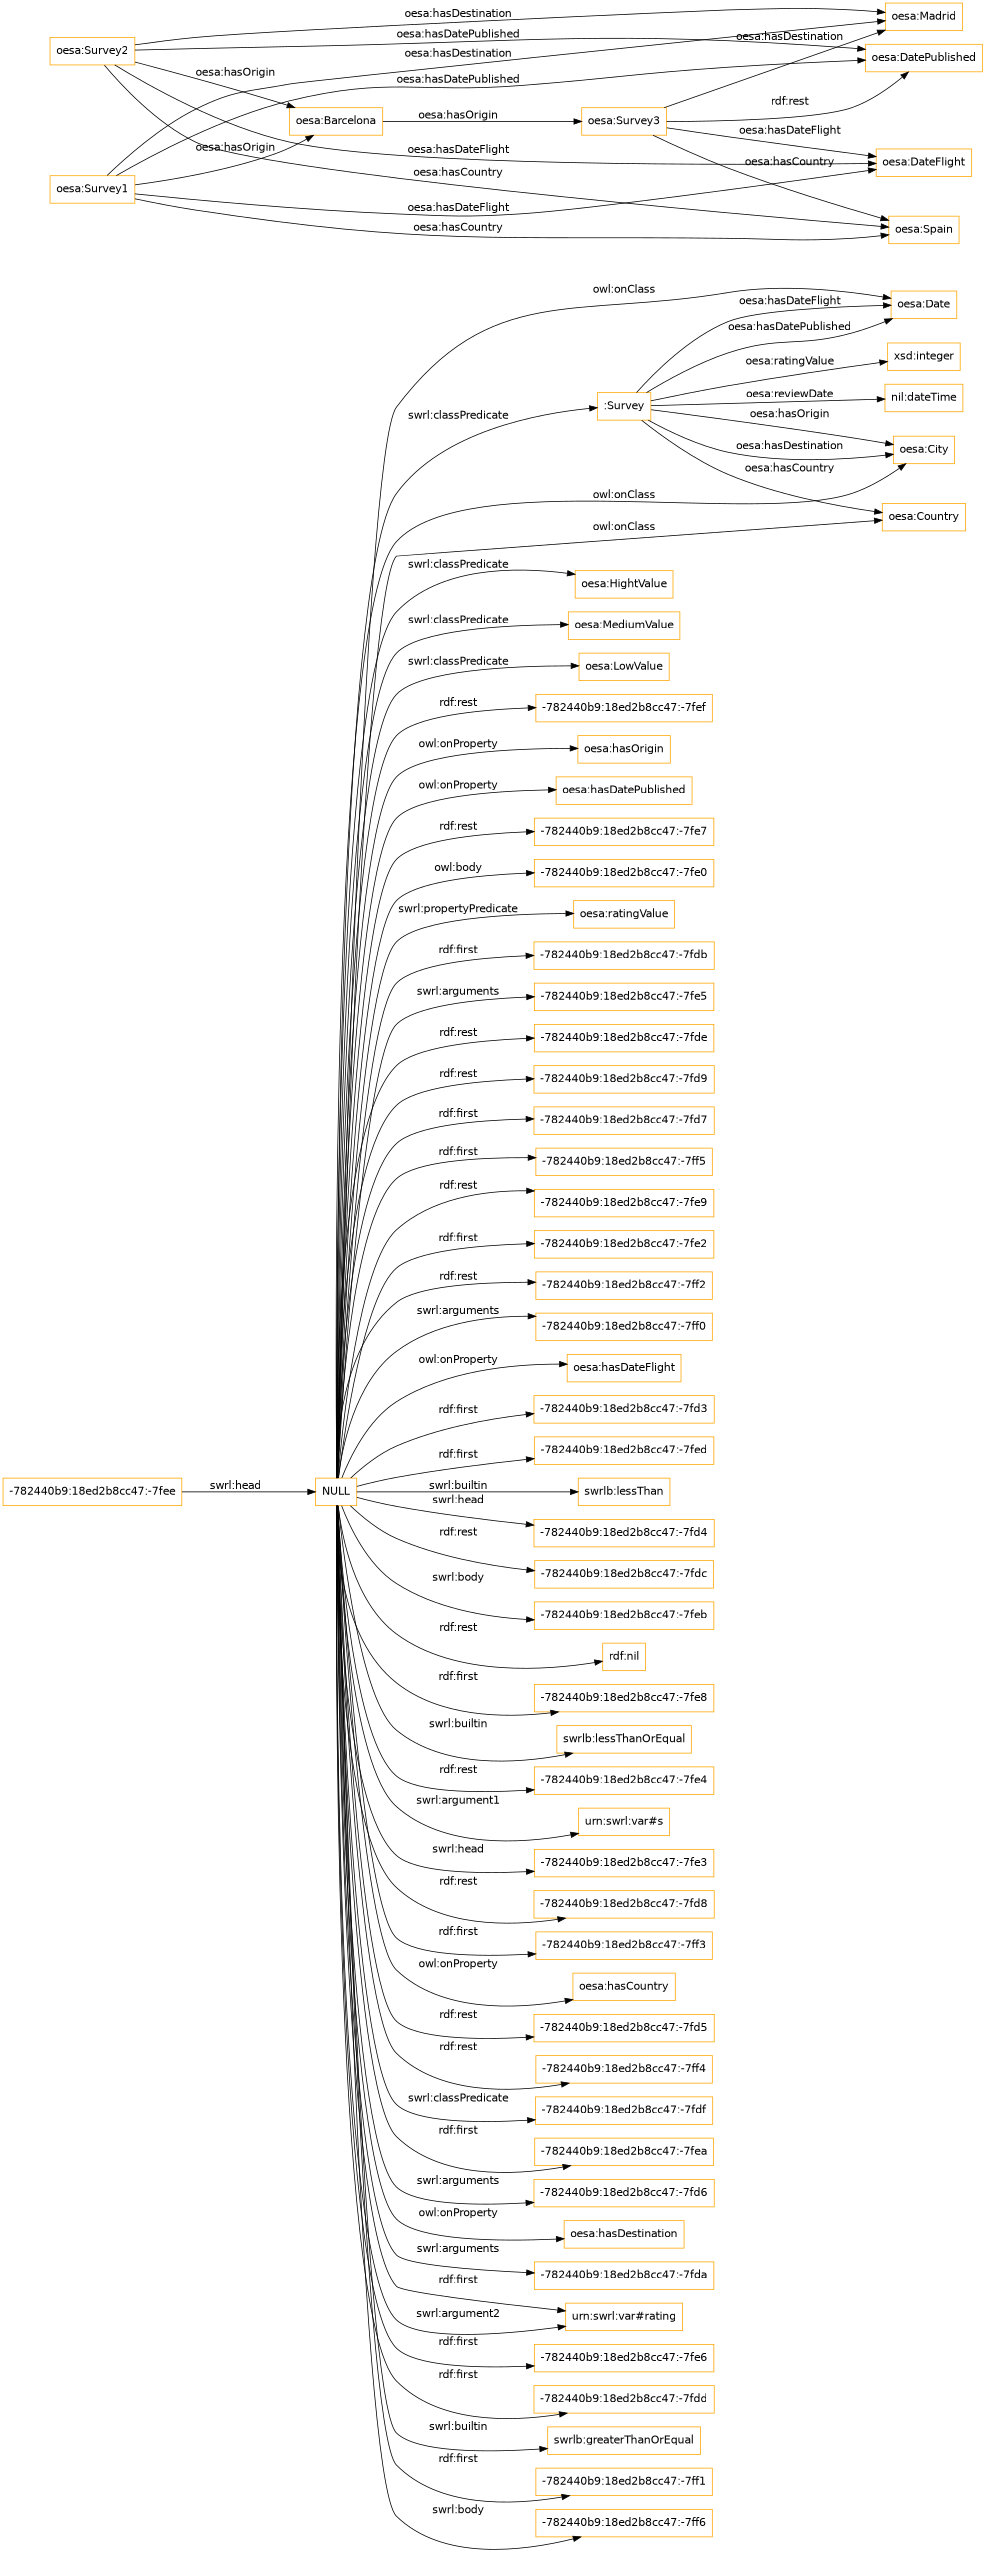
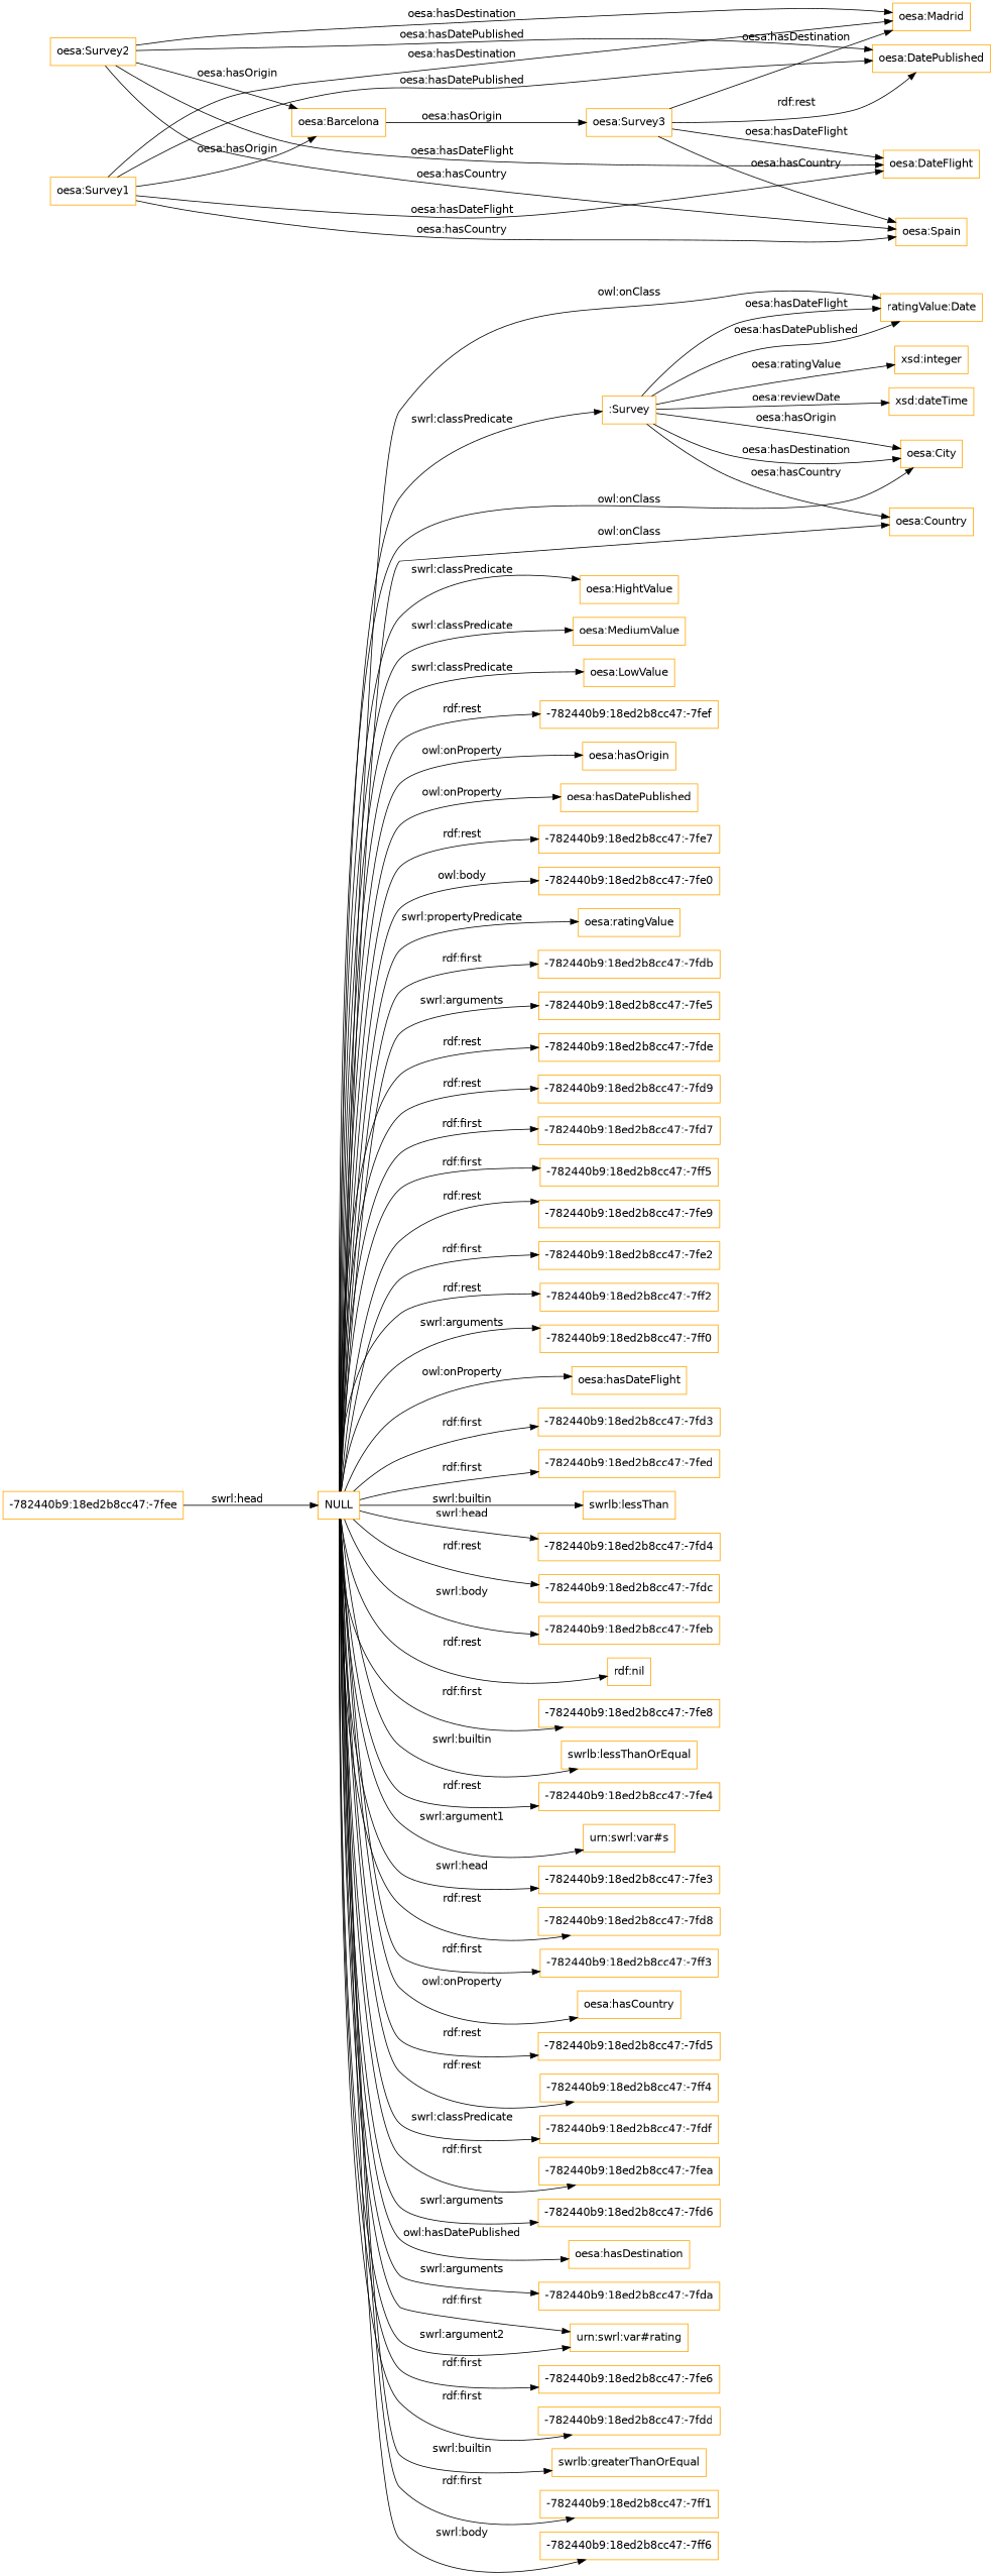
  digraph {
    fontname="DejaVu Sans"
    rankdir=LR
    node [color=orange fontname="DejaVu Sans" shape=rectangle]
    edge [fontname="DejaVu Sans"]
    ":Survey"
    "oesa:City"
    "oesa:Country"
-   "oesa:Date"
+   "oesa:Date" [label="ratingValue:Date"]
    "xsd:integer"
-   "xsd:dateTime" [label="nil:dateTime"]
+   "xsd:dateTime"
    "oesa:Survey2"
    "oesa:Barcelona"
    "oesa:Madrid"
    "oesa:DatePublished"
    "oesa:DateFlight"
    "oesa:Spain"
    "oesa:Survey3"
    NULL
    "oesa:HightValue"
    "oesa:MediumValue"
    "oesa:LowValue"
    "-782440b9:18ed2b8cc47:-7fef"
    "oesa:hasOrigin"
    "oesa:hasDatePublished"
    "-782440b9:18ed2b8cc47:-7fe7"
    "-782440b9:18ed2b8cc47:-7fe0"
    "oesa:ratingValue"
    "-782440b9:18ed2b8cc47:-7fdb"
    "-782440b9:18ed2b8cc47:-7fe5"
    "-782440b9:18ed2b8cc47:-7fde"
    "-782440b9:18ed2b8cc47:-7fd9"
    "-782440b9:18ed2b8cc47:-7fd7"
    "-782440b9:18ed2b8cc47:-7ff5"
    "-782440b9:18ed2b8cc47:-7fe9"
    "-782440b9:18ed2b8cc47:-7fe2"
    "-782440b9:18ed2b8cc47:-7ff2"
    "-782440b9:18ed2b8cc47:-7ff0"
    "oesa:hasDateFlight"
    "-782440b9:18ed2b8cc47:-7fd3"
    "-782440b9:18ed2b8cc47:-7fed"
    "swrlb:lessThan"
    "-782440b9:18ed2b8cc47:-7fd4"
    "-782440b9:18ed2b8cc47:-7fdc"
    "-782440b9:18ed2b8cc47:-7feb"
    "rdf:nil"
    "-782440b9:18ed2b8cc47:-7fe8"
    "swrlb:lessThanOrEqual"
    "-782440b9:18ed2b8cc47:-7fe4"
    "urn:swrl:var#s"
    "-782440b9:18ed2b8cc47:-7fe3"
    "-782440b9:18ed2b8cc47:-7fd8"
    "-782440b9:18ed2b8cc47:-7ff3"
    "oesa:hasCountry"
    "-782440b9:18ed2b8cc47:-7fd5"
    "-782440b9:18ed2b8cc47:-7ff4"
    "-782440b9:18ed2b8cc47:-7fdf"
    "-782440b9:18ed2b8cc47:-7fea"
    "-782440b9:18ed2b8cc47:-7fd6"
    "oesa:hasDestination"
    "-782440b9:18ed2b8cc47:-7fda"
    "urn:swrl:var#rating"
    "-782440b9:18ed2b8cc47:-7fe6"
    "-782440b9:18ed2b8cc47:-7fdd"
    "swrlb:greaterThanOrEqual"
    "-782440b9:18ed2b8cc47:-7ff1"
    "-782440b9:18ed2b8cc47:-7ff6"
    "-782440b9:18ed2b8cc47:-7fee"
    "oesa:Survey1"
    ":Survey" -> "oesa:City" [label="oesa:hasOrigin"]
    ":Survey" -> "oesa:City" [label="oesa:hasDestination"]
    ":Survey" -> "oesa:Country" [label="oesa:hasCountry"]
    ":Survey" -> "oesa:Date" [label="oesa:hasDatePublished"]
    ":Survey" -> "oesa:Date" [label="oesa:hasDateFlight"]
    ":Survey" -> "xsd:integer" [label="oesa:ratingValue"]
    ":Survey" -> "xsd:dateTime" [label="oesa:reviewDate"]
    "oesa:Survey2" -> "oesa:Barcelona" [label="oesa:hasOrigin"]
    "oesa:Survey2" -> "oesa:Madrid" [label="oesa:hasDestination"]
    "oesa:Survey2" -> "oesa:DatePublished" [label="oesa:hasDatePublished"]
    "oesa:Survey2" -> "oesa:DateFlight" [label="oesa:hasDateFlight"]
    "oesa:Survey2" -> "oesa:Spain" [label="oesa:hasCountry"]
    "oesa:Barcelona" -> "oesa:Survey3" [label="oesa:hasOrigin"]
    "oesa:Survey3" -> "oesa:Madrid" [label="oesa:hasDestination"]
    "oesa:Survey3" -> "oesa:DatePublished" [label="rdf:rest"]
    "oesa:Survey3" -> "oesa:DateFlight" [label="oesa:hasDateFlight"]
    "oesa:Survey3" -> "oesa:Spain" [label="oesa:hasCountry"]
    NULL -> ":Survey" [label="swrl:classPredicate"]
    NULL -> "oesa:City" [label="owl:onClass"]
    NULL -> "oesa:Country" [label="owl:onClass"]
    NULL -> "oesa:Date" [label="owl:onClass"]
    NULL -> "oesa:HightValue" [label="swrl:classPredicate"]
    NULL -> "oesa:MediumValue" [label="swrl:classPredicate"]
    NULL -> "oesa:LowValue" [label="swrl:classPredicate"]
    NULL -> "-782440b9:18ed2b8cc47:-7fef" [label="rdf:rest"]
    NULL -> "oesa:hasOrigin" [label="owl:onProperty"]
    NULL -> "oesa:hasDatePublished" [label="owl:onProperty"]
    NULL -> "-782440b9:18ed2b8cc47:-7fe7" [label="rdf:rest"]
    NULL -> "-782440b9:18ed2b8cc47:-7fe0" [label="owl:body"]
    NULL -> "oesa:ratingValue" [label="swrl:propertyPredicate"]
    NULL -> "-782440b9:18ed2b8cc47:-7fdb" [label="rdf:first"]
    NULL -> "-782440b9:18ed2b8cc47:-7fe5" [label="swrl:arguments"]
    NULL -> "-782440b9:18ed2b8cc47:-7fde" [label="rdf:rest"]
    NULL -> "-782440b9:18ed2b8cc47:-7fd9" [label="rdf:rest"]
    NULL -> "-782440b9:18ed2b8cc47:-7fd7" [label="rdf:first"]
    NULL -> "-782440b9:18ed2b8cc47:-7ff5" [label="rdf:first"]
    NULL -> "-782440b9:18ed2b8cc47:-7fe9" [label="rdf:rest"]
    NULL -> "-782440b9:18ed2b8cc47:-7fe2" [label="rdf:first"]
    NULL -> "-782440b9:18ed2b8cc47:-7ff2" [label="rdf:rest"]
    NULL -> "-782440b9:18ed2b8cc47:-7ff0" [label="swrl:arguments"]
    NULL -> "oesa:hasDateFlight" [label="owl:onProperty"]
    NULL -> "-782440b9:18ed2b8cc47:-7fd3" [label="rdf:first"]
    NULL -> "-782440b9:18ed2b8cc47:-7fed" [label="rdf:first"]
    NULL -> "swrlb:lessThan" [label="swrl:builtin"]
    NULL -> "-782440b9:18ed2b8cc47:-7fd4" [label="swrl:head"]
    NULL -> "-782440b9:18ed2b8cc47:-7fdc" [label="rdf:rest"]
    NULL -> "-782440b9:18ed2b8cc47:-7feb" [label="swrl:body"]
    NULL -> "rdf:nil" [label="rdf:rest"]
    NULL -> "-782440b9:18ed2b8cc47:-7fe8" [label="rdf:first"]
    NULL -> "swrlb:lessThanOrEqual" [label="swrl:builtin"]
    NULL -> "-782440b9:18ed2b8cc47:-7fe4" [label="rdf:rest"]
    NULL -> "urn:swrl:var#s" [label="swrl:argument1"]
    NULL -> "-782440b9:18ed2b8cc47:-7fe3" [label="swrl:head"]
    NULL -> "-782440b9:18ed2b8cc47:-7fd8" [label="rdf:rest"]
    NULL -> "-782440b9:18ed2b8cc47:-7ff3" [label="rdf:first"]
    NULL -> "oesa:hasCountry" [label="owl:onProperty"]
    NULL -> "-782440b9:18ed2b8cc47:-7fd5" [label="rdf:rest"]
    NULL -> "-782440b9:18ed2b8cc47:-7ff4" [label="rdf:rest"]
    NULL -> "-782440b9:18ed2b8cc47:-7fdf" [label="swrl:classPredicate"]
    NULL -> "-782440b9:18ed2b8cc47:-7fea" [label="rdf:first"]
    NULL -> "-782440b9:18ed2b8cc47:-7fd6" [label="swrl:arguments"]
-   NULL -> "oesa:hasDestination" [label="owl:onProperty"]
+   NULL -> "oesa:hasDestination" [label="owl:hasDatePublished"]
    NULL -> "-782440b9:18ed2b8cc47:-7fda" [label="swrl:arguments"]
    NULL -> "urn:swrl:var#rating" [label="rdf:first"]
    NULL -> "urn:swrl:var#rating" [label="swrl:argument2"]
    NULL -> "-782440b9:18ed2b8cc47:-7fe6" [label="rdf:first"]
    NULL -> "-782440b9:18ed2b8cc47:-7fdd" [label="rdf:first"]
    NULL -> "swrlb:greaterThanOrEqual" [label="swrl:builtin"]
    NULL -> "-782440b9:18ed2b8cc47:-7ff1" [label="rdf:first"]
    NULL -> "-782440b9:18ed2b8cc47:-7ff6" [label="swrl:body"]
    "-782440b9:18ed2b8cc47:-7fee" -> NULL [label="swrl:head"]
    "oesa:Survey1" -> "oesa:Barcelona" [label="oesa:hasOrigin"]
    "oesa:Survey1" -> "oesa:Madrid" [label="oesa:hasDestination"]
    "oesa:Survey1" -> "oesa:DatePublished" [label="oesa:hasDatePublished"]
    "oesa:Survey1" -> "oesa:DateFlight" [label="oesa:hasDateFlight"]
    "oesa:Survey1" -> "oesa:Spain" [label="oesa:hasCountry"]
  }
